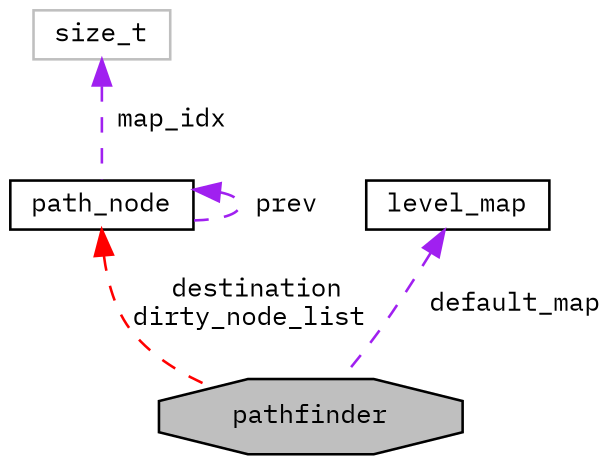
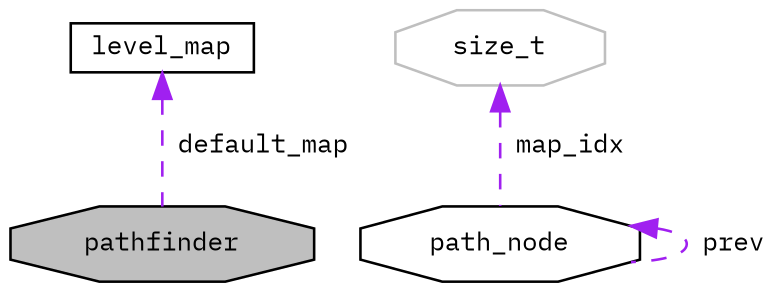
  digraph {
    fontname="IBM Plex Mono"
    node [color=black fillcolor=white fontname="IBM Plex Mono" fontsize=10 shape=octagon style=filled]
    edge [color=purple dir=back fontname="IBM Plex Mono" fontsize=10 labelfontname=Helvetica labelfontsize=10 style=dashed]
    n1 [fillcolor=grey75 fontcolor=black height=0.2 label=pathfinder width=0.4]
-   n2 [height=0.2 label=path_node shape=box width=0.4]
-   n3 [color=grey75 height=0.2 label=size_t shape=box width=0.4]
+   n2 [height=0.2 label=path_node width=0.4]
+   n3 [color=grey75 height=0.2 label=size_t width=0.4]
    n4 [height=0.2 label=level_map shape=box width=0.4]
-   n2 -> n1 [color=red label=" destination\ndirty_node_list"]
    n2 -> n2 [label=" prev"]
    n3 -> n2 [label=" map_idx"]
    n4 -> n1 [label=" default_map"]
  }
